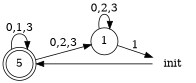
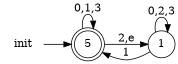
  digraph {
    rankdir=LR
    n1 [label=5 shape=doublecircle]
    1 [shape=circle]
    init [shape=none]
    n1 -> n1 [label="0,1,3"]
-   n1 -> 1 [label="0,2,3"]
-   1 -> init [label=1]
+   n1 -> 1 [label="2,e"]
+   1 -> n1 [label=1]
    1 -> 1 [label="0,2,3"]
    init -> n1
  }
